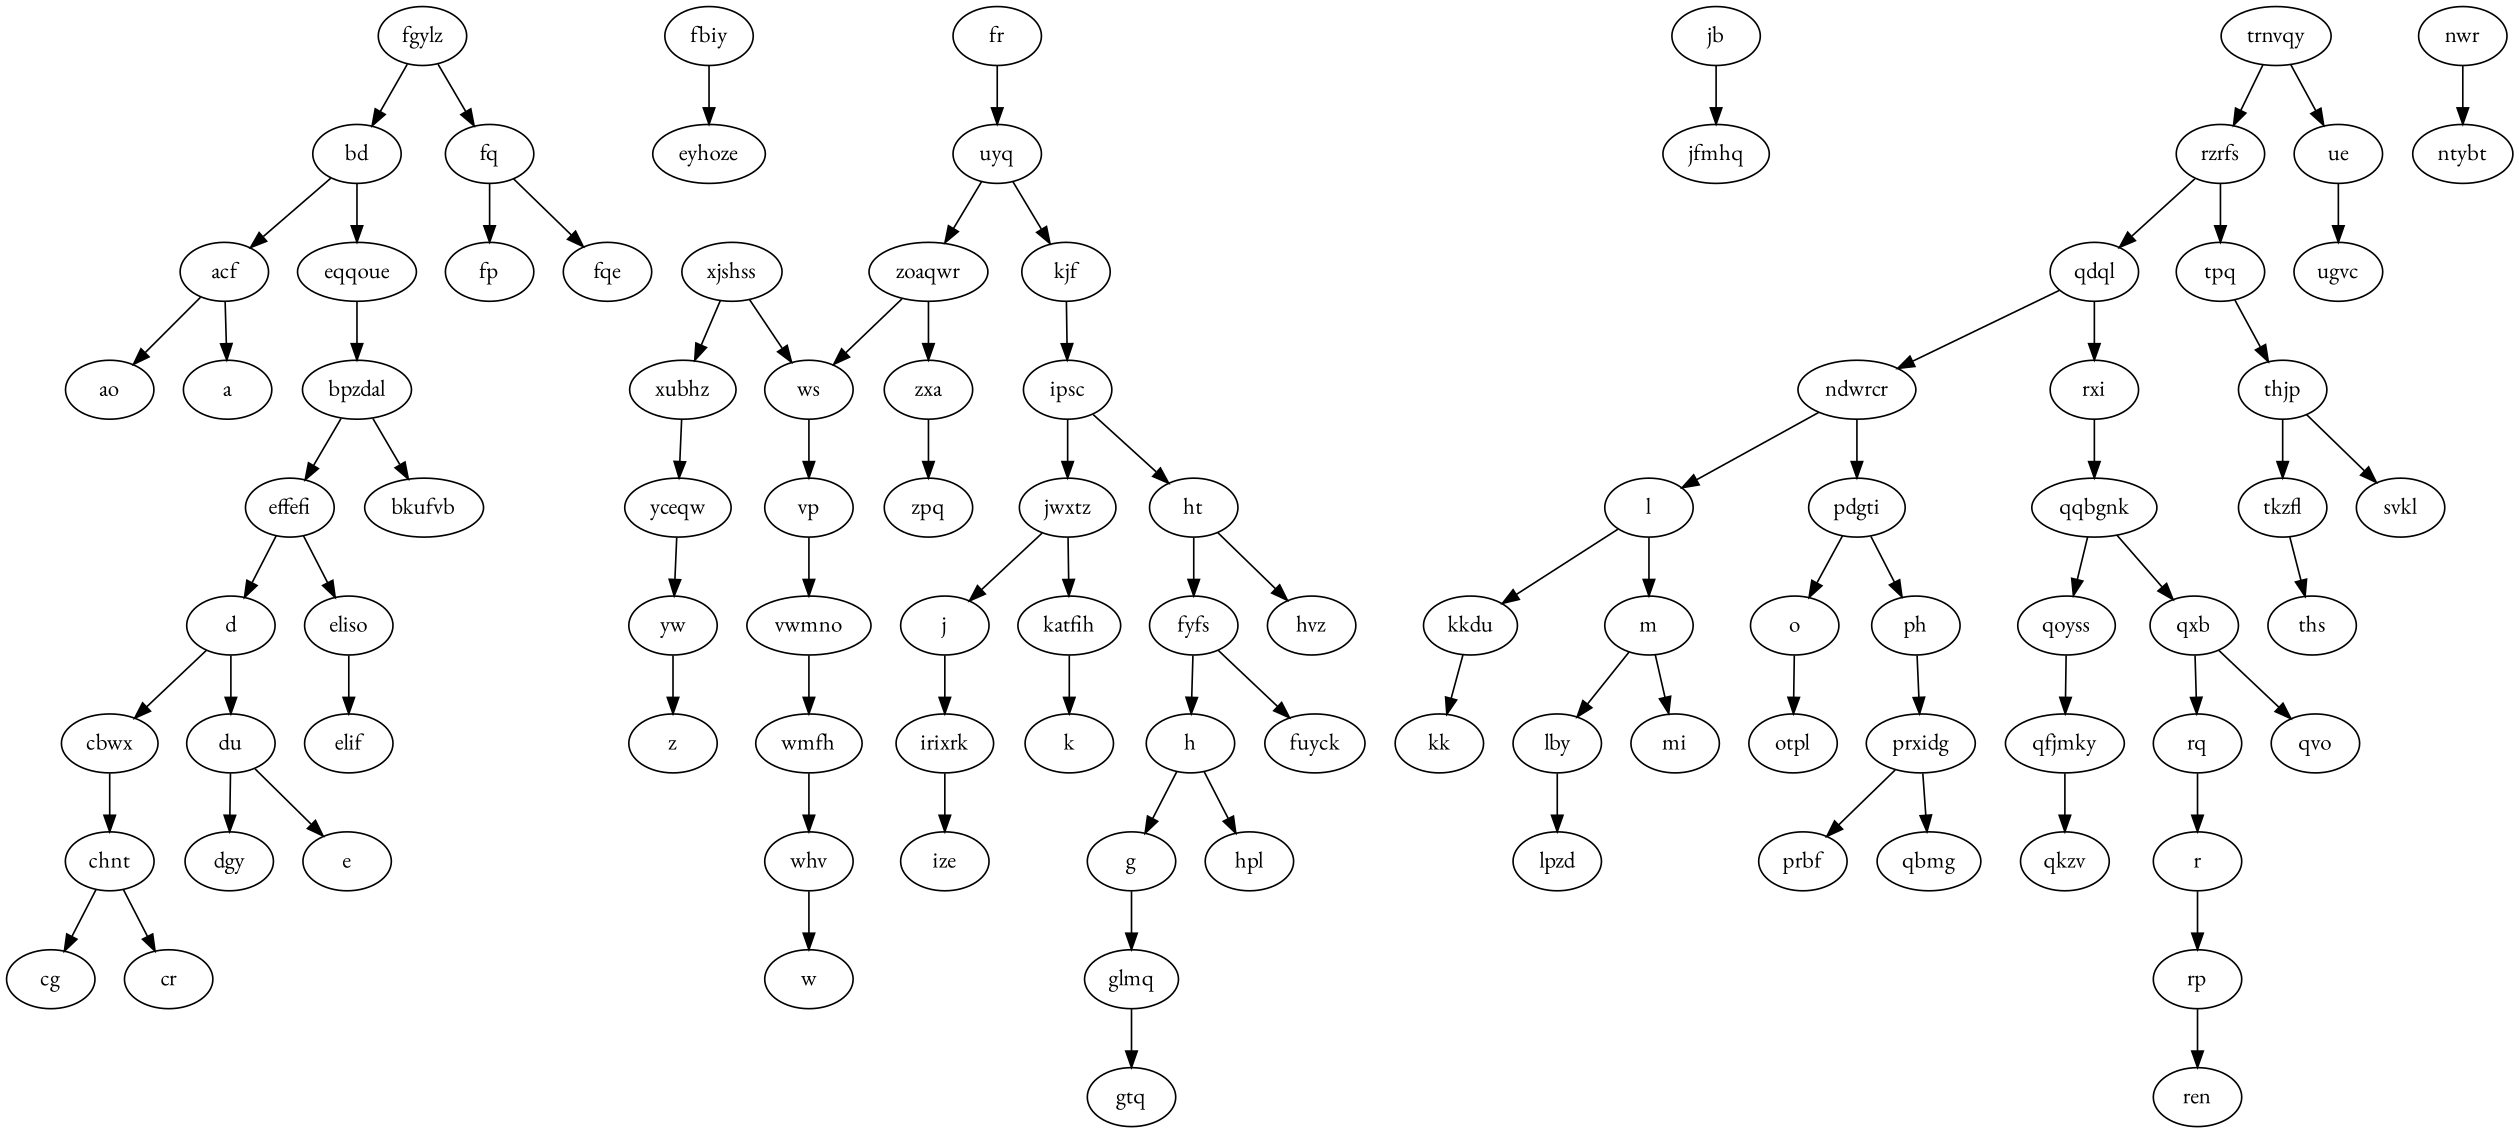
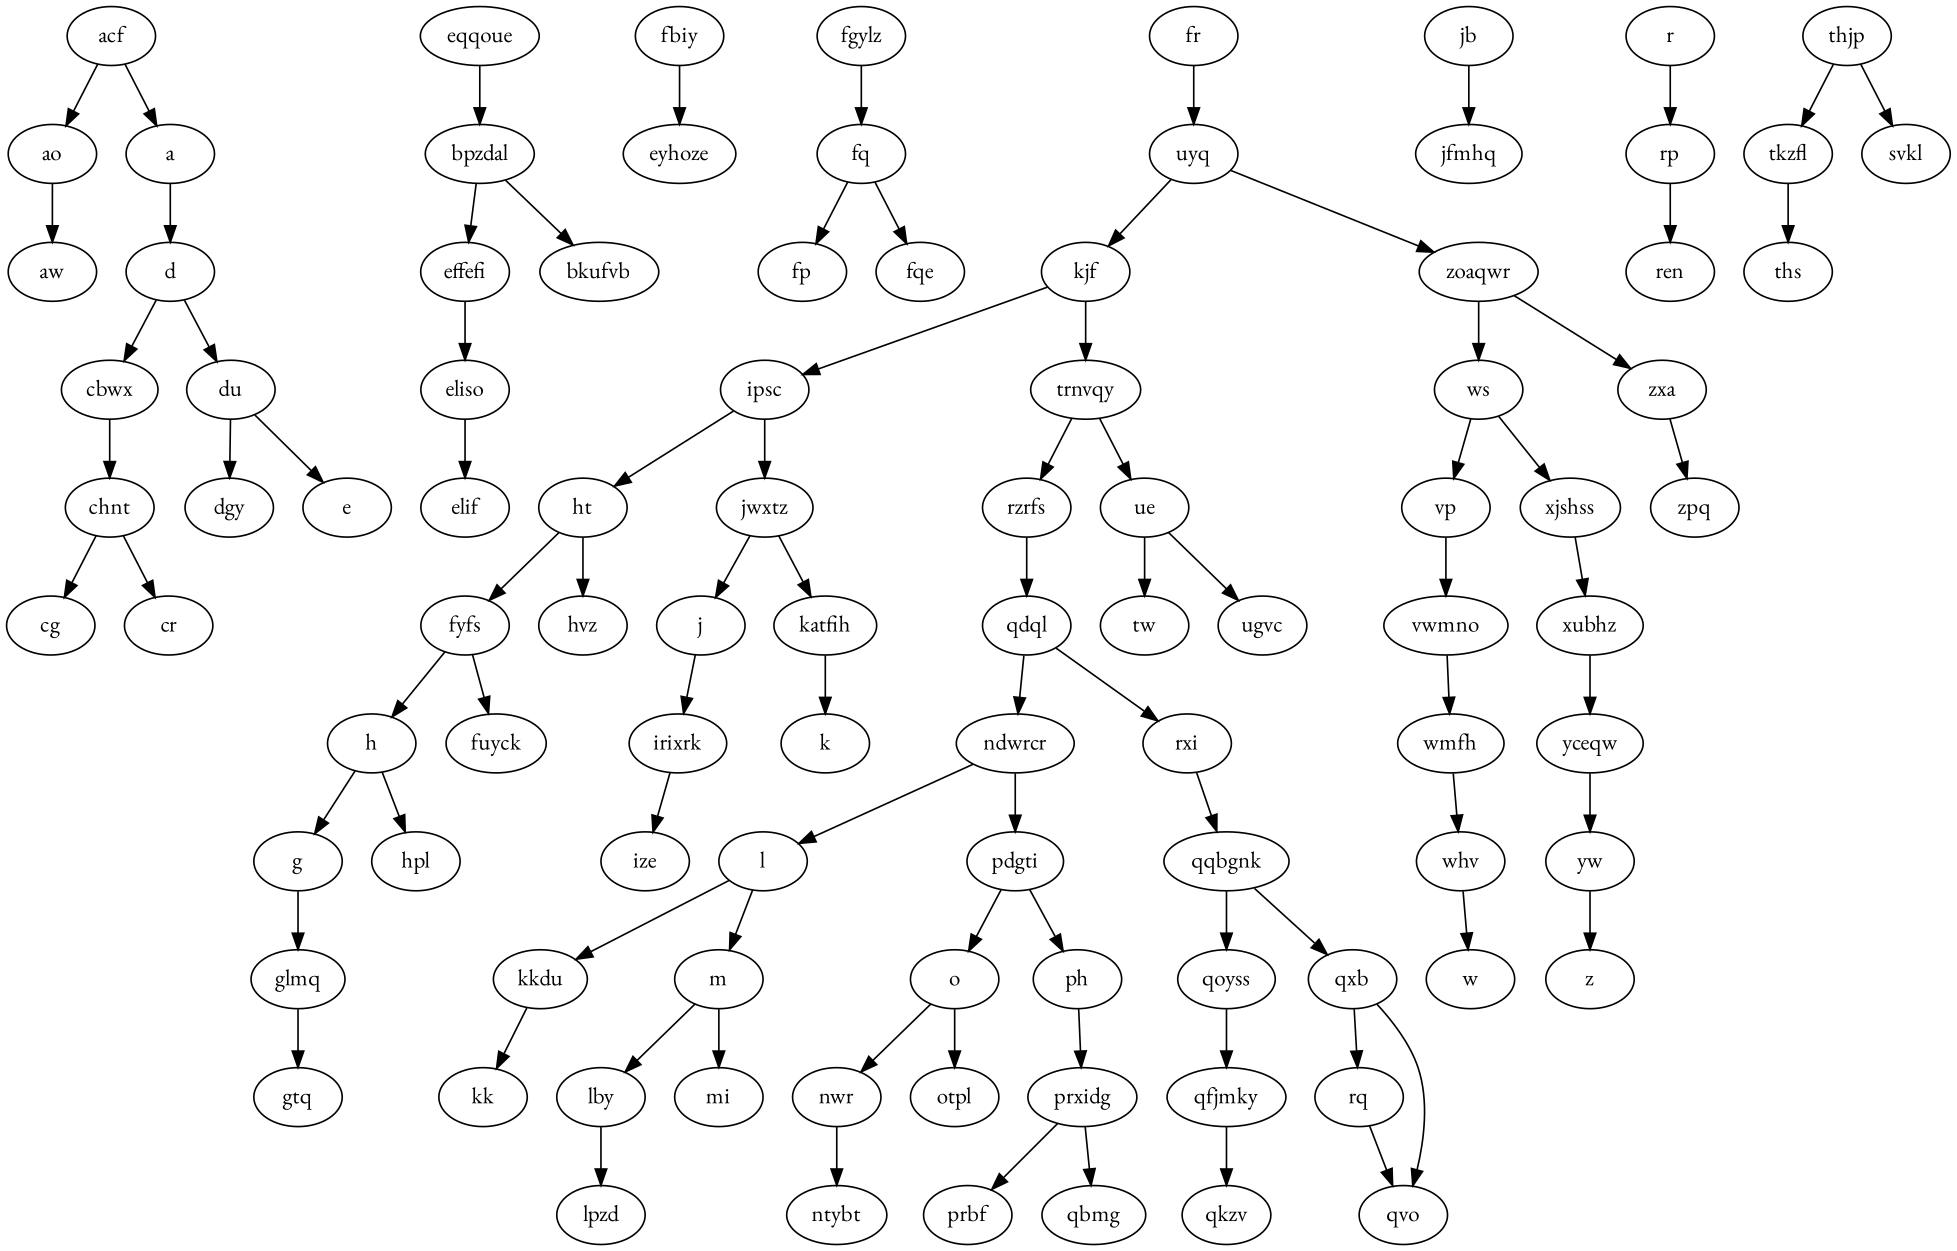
  digraph {
    fontname="EB Garamond"
    node [fontname="EB Garamond"]
    edge [fontname="EB Garamond"]
    ao
+   aw
    acf
    a
    chnt
    cg
    cr
    cbwx
    du
    dgy
    e
    d
    eliso
    elif
    effefi
    bpzdal
    bkufvb
    fbiy
    eyhoze
    eqqoue
-   bd
    fq
    fp
    fqe
    fgylz
    glmq
    gtq
    g
    h
    hpl
    fyfs
    fuyck
    ht
    hvz
    irixrk
    ize
    jb
    jfmhq
    j
    katfih
    k
    jwxtz
    ipsc
    kkdu
    kk
    lby
    lpzd
    m
    mi
    l
    nwr
    ntybt
    o
    otpl
    prxidg
    prbf
    qbmg
    ph
    pdgti
    ndwrcr
    qfjmky
    qkzv
    qoyss
    rp
    ren
    r
    rq
    qxb
    qvo
    qqbgnk
    rxi
    qdql
    tkzfl
    ths
    thjp
    svkl
-   tpq
    rzrfs
    ue
+   tw
    ugvc
    trnvqy
    kjf
    whv
    w
    wmfh
    vwmno
    vp
    yw
    z
    yceqw
    xubhz
    xjshss
    ws
    zxa
    zpq
    zoaqwr
    uyq
    fr
+   ao -> aw
    acf -> ao
    acf -> a
    chnt -> cg
    chnt -> cr
    cbwx -> chnt
    du -> dgy
    du -> e
    d -> cbwx
    d -> du
    eliso -> elif
-   effefi -> d
+   a -> d
    effefi -> eliso
    bpzdal -> effefi
    bpzdal -> bkufvb
    fbiy -> eyhoze
    eqqoue -> bpzdal
-   bd -> acf
-   bd -> eqqoue
    fq -> fp
    fq -> fqe
-   fgylz -> bd
    fgylz -> fq
    glmq -> gtq
    g -> glmq
    h -> g
    h -> hpl
    fyfs -> h
    fyfs -> fuyck
    ht -> fyfs
    ht -> hvz
    irixrk -> ize
    jb -> jfmhq
    j -> irixrk
    katfih -> k
    jwxtz -> j
    jwxtz -> katfih
    ipsc -> ht
    ipsc -> jwxtz
    kkdu -> kk
    lby -> lpzd
    m -> lby
    m -> mi
    l -> kkdu
    l -> m
    nwr -> ntybt
+   o -> nwr
    o -> otpl
    prxidg -> prbf
    prxidg -> qbmg
    ph -> prxidg
    pdgti -> o
    pdgti -> ph
    ndwrcr -> l
    ndwrcr -> pdgti
    qfjmky -> qkzv
    qoyss -> qfjmky
    rp -> ren
    r -> rp
-   rq -> r
+   rq -> qvo
    qxb -> rq
    qxb -> qvo
    qqbgnk -> qoyss
    qqbgnk -> qxb
    rxi -> qqbgnk
    qdql -> ndwrcr
    qdql -> rxi
    tkzfl -> ths
    thjp -> tkzfl
    thjp -> svkl
-   tpq -> thjp
    rzrfs -> qdql
-   rzrfs -> tpq
+   ue -> tw
    ue -> ugvc
    trnvqy -> rzrfs
    trnvqy -> ue
    kjf -> ipsc
+   kjf -> trnvqy
    whv -> w
    wmfh -> whv
    vwmno -> wmfh
    vp -> vwmno
    yw -> z
    yceqw -> yw
    xubhz -> yceqw
    xjshss -> xubhz
    ws -> vp
-   xjshss -> ws
+   ws -> xjshss
    zxa -> zpq
    zoaqwr -> ws
    zoaqwr -> zxa
    uyq -> kjf
    uyq -> zoaqwr
    fr -> uyq
  }
